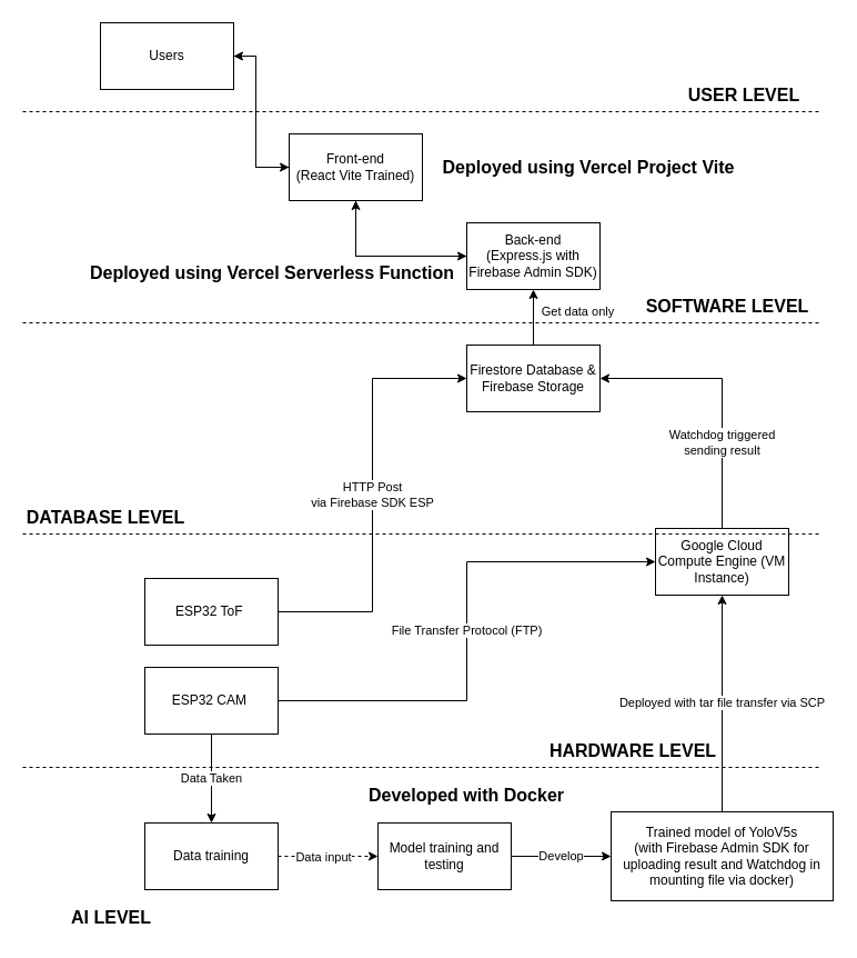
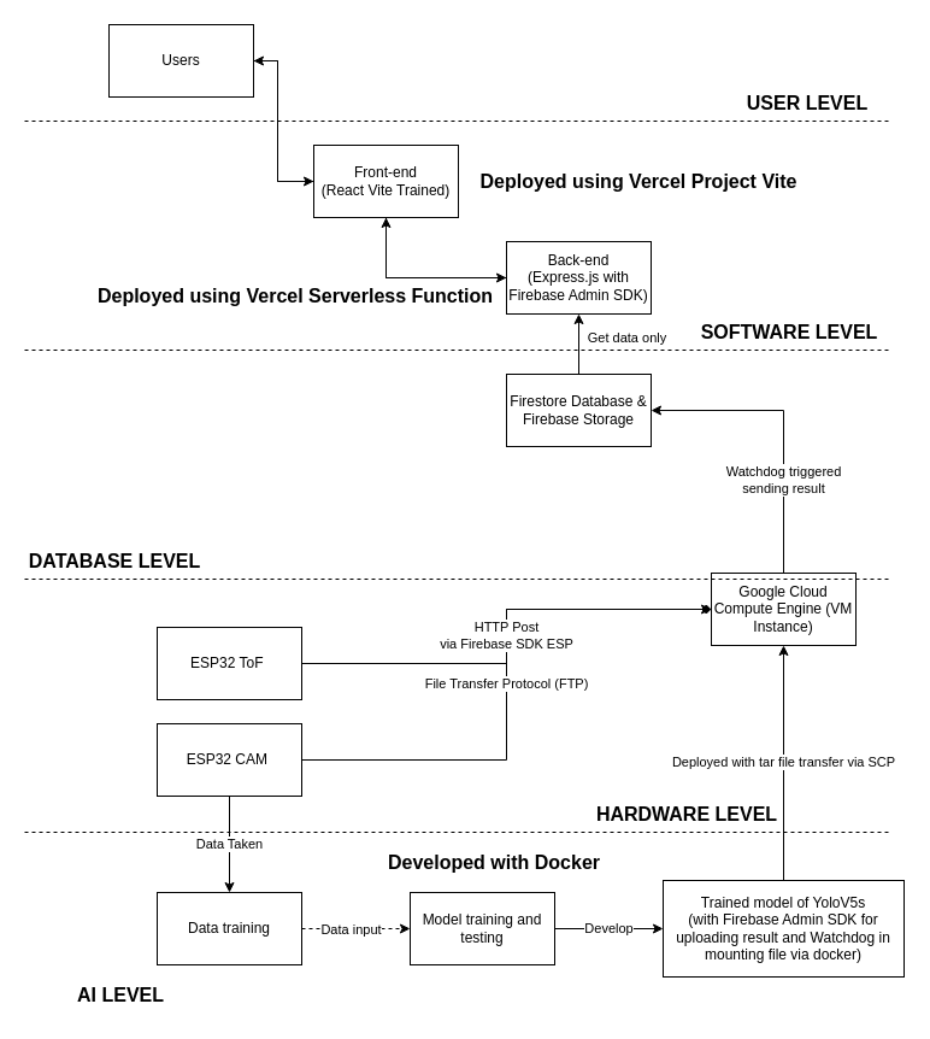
  <mxCell id="0" />
  <mxCell id="1" parent="0" />
  <mxCell id="2" style="edgeStyle=orthogonalEdgeStyle;rounded=0;orthogonalLoop=1;jettySize=auto;html=1;entryX=0;entryY=0.5;entryDx=0;entryDy=0;" edge="1" parent="1" source="3" target="7"><mxGeometry relative="1" as="geometry"><Array as="points"><mxPoint x="230" y="50" /><mxPoint x="230" y="150" /></Array></mxGeometry></mxCell>
  <mxCell id="3" value="Users" style="rounded=0;whiteSpace=wrap;html=1;" vertex="1" parent="1"><mxGeometry x="90" y="20" width="120" height="60" as="geometry" /></mxCell>
  <mxCell id="4" value="USER LEVEL" style="text;html=1;align=center;verticalAlign=middle;whiteSpace=wrap;rounded=0;fontSize=16;fontStyle=1" vertex="1" parent="1"><mxGeometry x="610" y="70" width="120" height="30" as="geometry" /></mxCell>
  <mxCell id="5" style="edgeStyle=orthogonalEdgeStyle;rounded=0;orthogonalLoop=1;jettySize=auto;html=1;entryX=1;entryY=0.5;entryDx=0;entryDy=0;" edge="1" parent="1" source="7" target="3"><mxGeometry relative="1" as="geometry"><Array as="points"><mxPoint x="230" y="150" /><mxPoint x="230" y="50" /></Array></mxGeometry></mxCell>
  <mxCell id="6" style="edgeStyle=orthogonalEdgeStyle;rounded=0;orthogonalLoop=1;jettySize=auto;html=1;entryX=0;entryY=0.5;entryDx=0;entryDy=0;" edge="1" parent="1" source="7" target="9"><mxGeometry relative="1" as="geometry"><Array as="points"><mxPoint x="320" y="230" /></Array></mxGeometry></mxCell>
  <mxCell id="7" value="Front-end&lt;div&gt;(React Vite Trained)&lt;/div&gt;" style="rounded=0;whiteSpace=wrap;html=1;" vertex="1" parent="1"><mxGeometry x="260" y="120" width="120" height="60" as="geometry" /></mxCell>
  <mxCell id="8" style="edgeStyle=orthogonalEdgeStyle;rounded=0;orthogonalLoop=1;jettySize=auto;html=1;entryX=0.5;entryY=1;entryDx=0;entryDy=0;" edge="1" parent="1" source="9" target="7"><mxGeometry relative="1" as="geometry" /></mxCell>
  <mxCell id="9" value="Back-end&lt;div&gt;(Express.js with Firebase Admin SDK)&lt;/div&gt;" style="rounded=0;whiteSpace=wrap;html=1;" vertex="1" parent="1"><mxGeometry x="420" y="200" width="120" height="60" as="geometry" /></mxCell>
  <mxCell id="10" value="Get data only" style="edgeStyle=orthogonalEdgeStyle;rounded=0;orthogonalLoop=1;jettySize=auto;html=1;entryX=0.5;entryY=1;entryDx=0;entryDy=0;" edge="1" parent="1" source="11" target="9"><mxGeometry x="0.2" y="-40" relative="1" as="geometry"><mxPoint as="offset" /></mxGeometry></mxCell>
  <mxCell id="11" value="Firestore Database &amp;amp; Firebase Storage" style="rounded=0;whiteSpace=wrap;html=1;" vertex="1" parent="1"><mxGeometry x="420" y="310" width="120" height="60" as="geometry" /></mxCell>
  <mxCell id="12" value="Watchdog triggered&lt;div&gt;sending result&lt;/div&gt;" style="edgeStyle=orthogonalEdgeStyle;rounded=0;orthogonalLoop=1;jettySize=auto;html=1;entryX=1;entryY=0.5;entryDx=0;entryDy=0;" edge="1" parent="1" source="13" target="11"><mxGeometry x="-0.375" relative="1" as="geometry"><Array as="points"><mxPoint x="650" y="340" /></Array><mxPoint as="offset" /></mxGeometry></mxCell>
  <mxCell id="13" value="Google Cloud Compute Engine (VM Instance)" style="rounded=0;whiteSpace=wrap;html=1;" vertex="1" parent="1"><mxGeometry x="590" y="475" width="120" height="60" as="geometry" /></mxCell>
- <mxCell id="14" value="File Transfer Protocol (FTP)" style="edgeStyle=orthogonalEdgeStyle;rounded=0;orthogonalLoop=1;jettySize=auto;html=1;entryX=0;entryY=0.5;entryDx=0;entryDy=0;" edge="1" parent="1" source="16" target="13"><mxGeometry relative="1" as="geometry" /></mxCell>
+ <mxCell id="14" value="File Transfer Protocol (FTP)" style="edgeStyle=orthogonalEdgeStyle;rounded=0;orthogonalLoop=1;jettySize=auto;html=1;entryX=0;entryY=0.5;entryDx=0;entryDy=0;endArrow=diamond;" edge="1" parent="1" source="16" target="13"><mxGeometry relative="1" as="geometry" /></mxCell>
  <mxCell id="15" value="Data Taken" style="edgeStyle=orthogonalEdgeStyle;rounded=0;orthogonalLoop=1;jettySize=auto;html=1;" edge="1" parent="1" source="16" target="25"><mxGeometry relative="1" as="geometry" /></mxCell>
  <mxCell id="16" value="ESP32 CAM&amp;nbsp;" style="rounded=0;whiteSpace=wrap;html=1;" vertex="1" parent="1"><mxGeometry x="130" y="600" width="120" height="60" as="geometry" /></mxCell>
- <mxCell id="17" value="HTTP Post&lt;div&gt;via Firebase SDK ESP&lt;/div&gt;" style="edgeStyle=orthogonalEdgeStyle;rounded=0;orthogonalLoop=1;jettySize=auto;html=1;entryX=0;entryY=0.5;entryDx=0;entryDy=0;" edge="1" parent="1" source="18" target="11"><mxGeometry relative="1" as="geometry" /></mxCell>
+ <mxCell id="17" value="HTTP Post&lt;div&gt;via Firebase SDK ESP&lt;/div&gt;" style="edgeStyle=orthogonalEdgeStyle;rounded=0;orthogonalLoop=1;jettySize=auto;html=1;" edge="1" parent="1" source="18" target="13"><mxGeometry relative="1" as="geometry" /></mxCell>
  <mxCell id="18" value="ESP32 ToF&amp;nbsp;" style="rounded=0;whiteSpace=wrap;html=1;" vertex="1" parent="1"><mxGeometry x="130" y="520" width="120" height="60" as="geometry" /></mxCell>
  <mxCell id="19" value="Deployed with tar file transfer via SCP" style="edgeStyle=orthogonalEdgeStyle;rounded=0;orthogonalLoop=1;jettySize=auto;html=1;entryX=0.5;entryY=1;entryDx=0;entryDy=0;" edge="1" parent="1" source="20" target="13"><mxGeometry relative="1" as="geometry" /></mxCell>
  <mxCell id="20" value="Trained model of YoloV5s&lt;div&gt;(with Firebase Admin SDK for uploading result and Watchdog in mounting file via docker)&lt;/div&gt;" style="rounded=0;whiteSpace=wrap;html=1;" vertex="1" parent="1"><mxGeometry x="550" y="730" width="200" height="80" as="geometry" /></mxCell>
  <mxCell id="21" value="Develop" style="edgeStyle=orthogonalEdgeStyle;rounded=0;orthogonalLoop=1;jettySize=auto;html=1;" edge="1" parent="1" source="22" target="20"><mxGeometry relative="1" as="geometry" /></mxCell>
  <mxCell id="22" value="Model training and testing" style="rounded=0;whiteSpace=wrap;html=1;" vertex="1" parent="1"><mxGeometry x="340" y="740" width="120" height="60" as="geometry" /></mxCell>
  <mxCell id="23" value="" style="edgeStyle=orthogonalEdgeStyle;rounded=0;orthogonalLoop=1;jettySize=auto;html=1;dashed=1;" edge="1" parent="1" source="25" target="22"><mxGeometry relative="1" as="geometry" /></mxCell>
  <mxCell id="24" value="Data input" style="edgeLabel;html=1;align=center;verticalAlign=middle;resizable=0;points=[];" vertex="1" connectable="0" parent="23"><mxGeometry x="-0.102" y="-2" relative="1" as="geometry"><mxPoint y="-2" as="offset" /></mxGeometry></mxCell>
  <mxCell id="25" value="Data training" style="rounded=0;whiteSpace=wrap;html=1;" vertex="1" parent="1"><mxGeometry x="130" y="740" width="120" height="60" as="geometry" /></mxCell>
  <mxCell id="26" value="" style="endArrow=none;dashed=1;html=1;rounded=0;" edge="1" parent="1"><mxGeometry width="50" height="50" relative="1" as="geometry"><mxPoint x="20" y="100" as="sourcePoint" /><mxPoint x="740" y="100" as="targetPoint" /></mxGeometry></mxCell>
  <mxCell id="27" value="" style="endArrow=none;dashed=1;html=1;rounded=0;" edge="1" parent="1"><mxGeometry width="50" height="50" relative="1" as="geometry"><mxPoint x="20" y="290" as="sourcePoint" /><mxPoint x="740" y="290" as="targetPoint" /></mxGeometry></mxCell>
  <mxCell id="28" value="SOFTWARE LEVEL" style="text;html=1;align=center;verticalAlign=middle;whiteSpace=wrap;rounded=0;fontSize=16;fontStyle=1" vertex="1" parent="1"><mxGeometry x="580" y="260" width="150" height="30" as="geometry" /></mxCell>
  <mxCell id="29" value="" style="endArrow=none;dashed=1;html=1;rounded=0;" edge="1" parent="1"><mxGeometry width="50" height="50" relative="1" as="geometry"><mxPoint x="20" y="480" as="sourcePoint" /><mxPoint x="740" y="480" as="targetPoint" /></mxGeometry></mxCell>
  <mxCell id="30" value="DATABASE LEVEL" style="text;html=1;align=center;verticalAlign=middle;whiteSpace=wrap;rounded=0;fontSize=16;fontStyle=1" vertex="1" parent="1"><mxGeometry x="20" y="450" width="150" height="30" as="geometry" /></mxCell>
  <mxCell id="31" value="Deployed using Vercel Project Vite" style="text;html=1;align=center;verticalAlign=middle;whiteSpace=wrap;rounded=0;fontSize=16;fontStyle=1" vertex="1" parent="1"><mxGeometry x="390" y="135" width="280" height="30" as="geometry" /></mxCell>
  <mxCell id="32" value="Deployed using Vercel Serverless Function" style="text;html=1;align=center;verticalAlign=middle;whiteSpace=wrap;rounded=0;fontSize=16;fontStyle=1" vertex="1" parent="1"><mxGeometry x="70" y="230" width="350" height="30" as="geometry" /></mxCell>
  <mxCell id="33" value="" style="endArrow=none;dashed=1;html=1;rounded=0;" edge="1" parent="1"><mxGeometry width="50" height="50" relative="1" as="geometry"><mxPoint x="20" y="690" as="sourcePoint" /><mxPoint x="740" y="690" as="targetPoint" /></mxGeometry></mxCell>
  <mxCell id="34" value="HARDWARE LEVEL" style="text;html=1;align=center;verticalAlign=middle;whiteSpace=wrap;rounded=0;fontSize=16;fontStyle=1" vertex="1" parent="1"><mxGeometry x="490" y="660" width="160" height="30" as="geometry" /></mxCell>
  <mxCell id="35" value="AI LEVEL" style="text;html=1;align=center;verticalAlign=middle;whiteSpace=wrap;rounded=0;fontSize=16;fontStyle=1" vertex="1" parent="1"><mxGeometry x="20" y="810" width="160" height="30" as="geometry" /></mxCell>
- <mxCell id="36" value="Developed with Docker" style="text;html=1;align=center;verticalAlign=middle;whiteSpace=wrap;rounded=0;fontSize=16;fontStyle=1" vertex="1" parent="1"><mxGeometry x="310" y="700" width="220" height="30" as="geometry" /></mxCell>
+ <mxCell id="36" value="Developed with Docker" style="text;html=1;align=center;verticalAlign=middle;whiteSpace=wrap;rounded=0;fontSize=16;fontStyle=1" vertex="1" parent="1"><mxGeometry x="300" y="700" width="220" height="30" as="geometry" /></mxCell>
